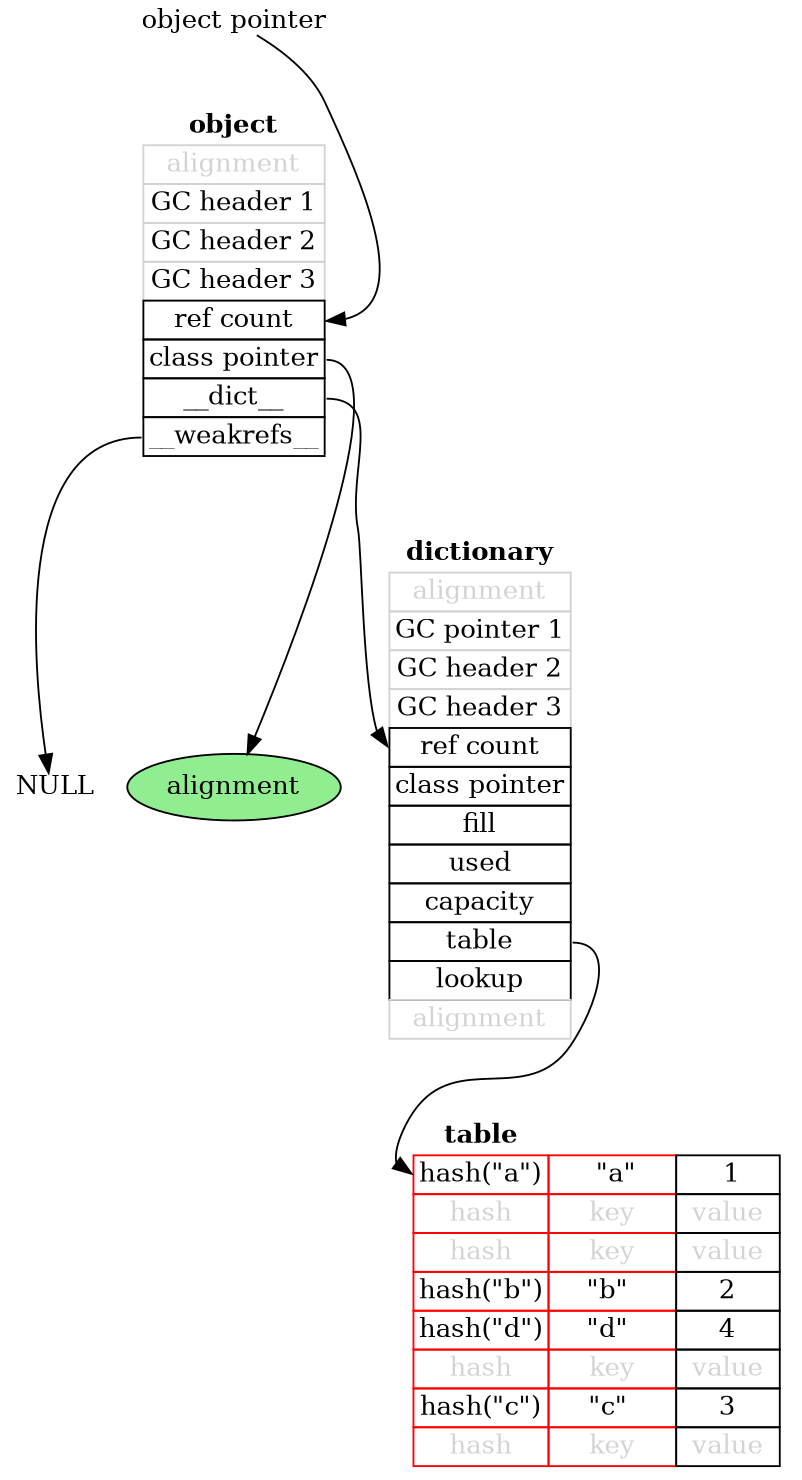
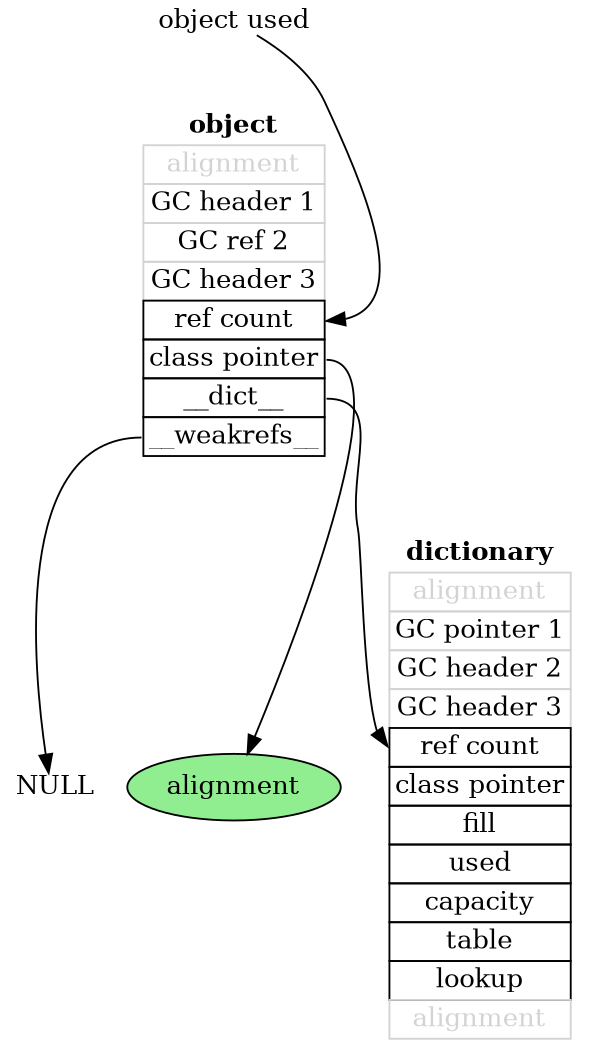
  digraph {
    rankdir=TB
    node [shape=none]
    edge [headport=p0]
    n1 [label=" NULL" shape=plain]
    n2 [fillcolor=lightgreen label=alignment style=filled shape=""]
-   n3 [label=<<table border="0" cellspacing="0">                     <tr><td><b>object</b></td></tr>                     <tr><td border="1" color = "lightgrey" ><font color = "lightgray">alignment</font></td></tr>                     <tr><td border="1" color = "lightgrey" >GC header 1</td></tr>                     <tr><td border="1" color = "lightgrey" >GC header 2</td></tr>                     <tr><td border="1" color = "lightgrey" >GC header 3</td></tr>                     <tr><td port="p0" border="1">ref count</td></tr>                     <tr><td port="cls" border="1">class pointer</td></tr>                     <tr><td port="dict" border="1">__dict__</td></tr>                     <tr><td port="weak" border="1">__weakrefs__</td></tr>                 </table>>]
+   n3 [label=<<table border="0" cellspacing="0">                     <tr><td><b>object</b></td></tr>                     <tr><td border="1" color = "lightgrey" ><font color = "lightgray">alignment</font></td></tr>                     <tr><td border="1" color = "lightgrey" >GC header 1</td></tr>                     <tr><td border="1" color = "lightgrey" >GC ref 2</td></tr>                     <tr><td border="1" color = "lightgrey" >GC header 3</td></tr>                     <tr><td port="p0" border="1">ref count</td></tr>                     <tr><td port="cls" border="1">class pointer</td></tr>                     <tr><td port="dict" border="1">__dict__</td></tr>                     <tr><td port="weak" border="1">__weakrefs__</td></tr>                 </table>>]
    n4 [label=<<table border="0" cellspacing="0">                     <tr><td><b>dictionary</b></td></tr>                     <tr><td border="1" color = "lightgrey" ><font color = "lightgray">alignment</font></td></tr>                     <tr><td border="1" color = "lightgrey" >GC pointer 1</td></tr>                     <tr><td border="1" color = "lightgrey" >GC header 2</td></tr>                     <tr><td border="1" color = "lightgrey" >GC header 3</td></tr>                     <tr><td port="p0" border="1">ref count</td></tr>                     <tr><td port="cls" border="1">class pointer</td></tr>                     <tr><td border="1">fill</td></tr>                     <tr><td border="1">used</td></tr>                     <tr><td border="1">capacity</td></tr>                     <tr><td port="table" border="1">table</td></tr>                     <tr><td border="1">lookup</td></tr>                     <tr><td border="1" color = "lightgrey" ><font color = "lightgray">alignment</font></td></tr>                 </table>>]
-   n5 [label=<<table border="0" cellspacing="0">                     <tr><td><b>table</b></td></tr>                     <tr><td port="p0"  border="1" color = "red">hash("a")</td>                     <td border="1" color = "red">     "a"    </td>                     <td border="1">     1    </td></tr>                     <tr><td border="1" color = "red"><font color = "lightgray">hash</font></td>                     <td border="1" color = "red"><font color = "lightgray">key</font></td>                     <td border="1"><font color = "lightgray">value</font></td></tr>                     <tr><td border="1" color = "red"><font color = "lightgray">hash</font></td>                     <td border="1" color = "red"><font color = "lightgray">key</font></td>                     <td border="1"><font color = "lightgray">value</font></td></tr>                     <tr><td border="1" color = "red">hash("b")</td>                     <td border="1" color = "red">"b" </td>                     <td border="1"> 2 </td></tr>                     <tr><td border="1" color = "red">hash("d")</td>                     <td border="1" color = "red">"d" </td>                     <td border="1"> 4 </td></tr>                     <tr><td border="1" color = "red"><font color = "lightgray">hash</font></td>                     <td border="1" color = "red"><font color = "lightgray">key</font></td>                     <td border="1"><font color = "lightgray">value</font></td></tr>                     <tr><td border="1" color = "red">hash("c")</td>                     <td border="1" color = "red">"c" </td>                     <td border="1"> 3 </td></tr>                     <tr><td border="1" color = "red"><font color = "lightgray">hash</font></td>                     <td border="1" color = "red"><font color = "lightgray">key</font></td>                     <td border="1"><font color = "lightgray">value</font></td></tr>                  </table>>]
-   n6 [label="object pointer" shape=plain]
+   n6 [label="object used" shape=plain]
    n3 -> n1 [tailport=weak]
    n3 -> n2 [tailport=cls]
    n3 -> n4 [tailport=dict]
-   n4 -> n5 [tailport=table]
    n6 -> n3
  }
